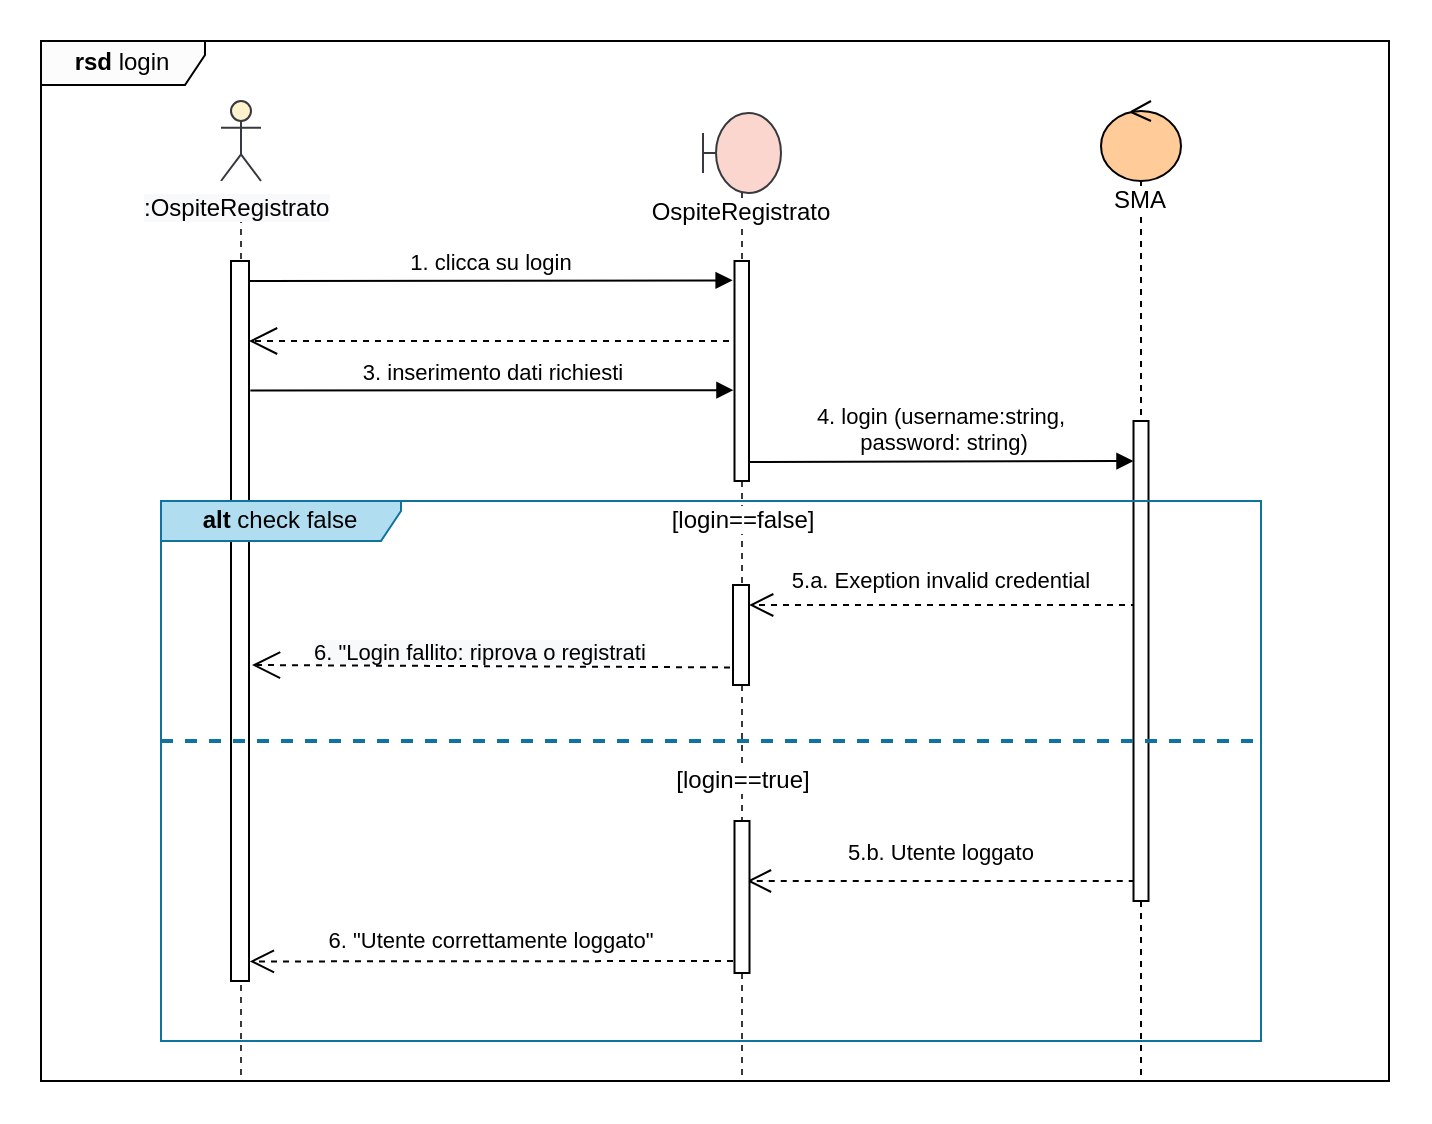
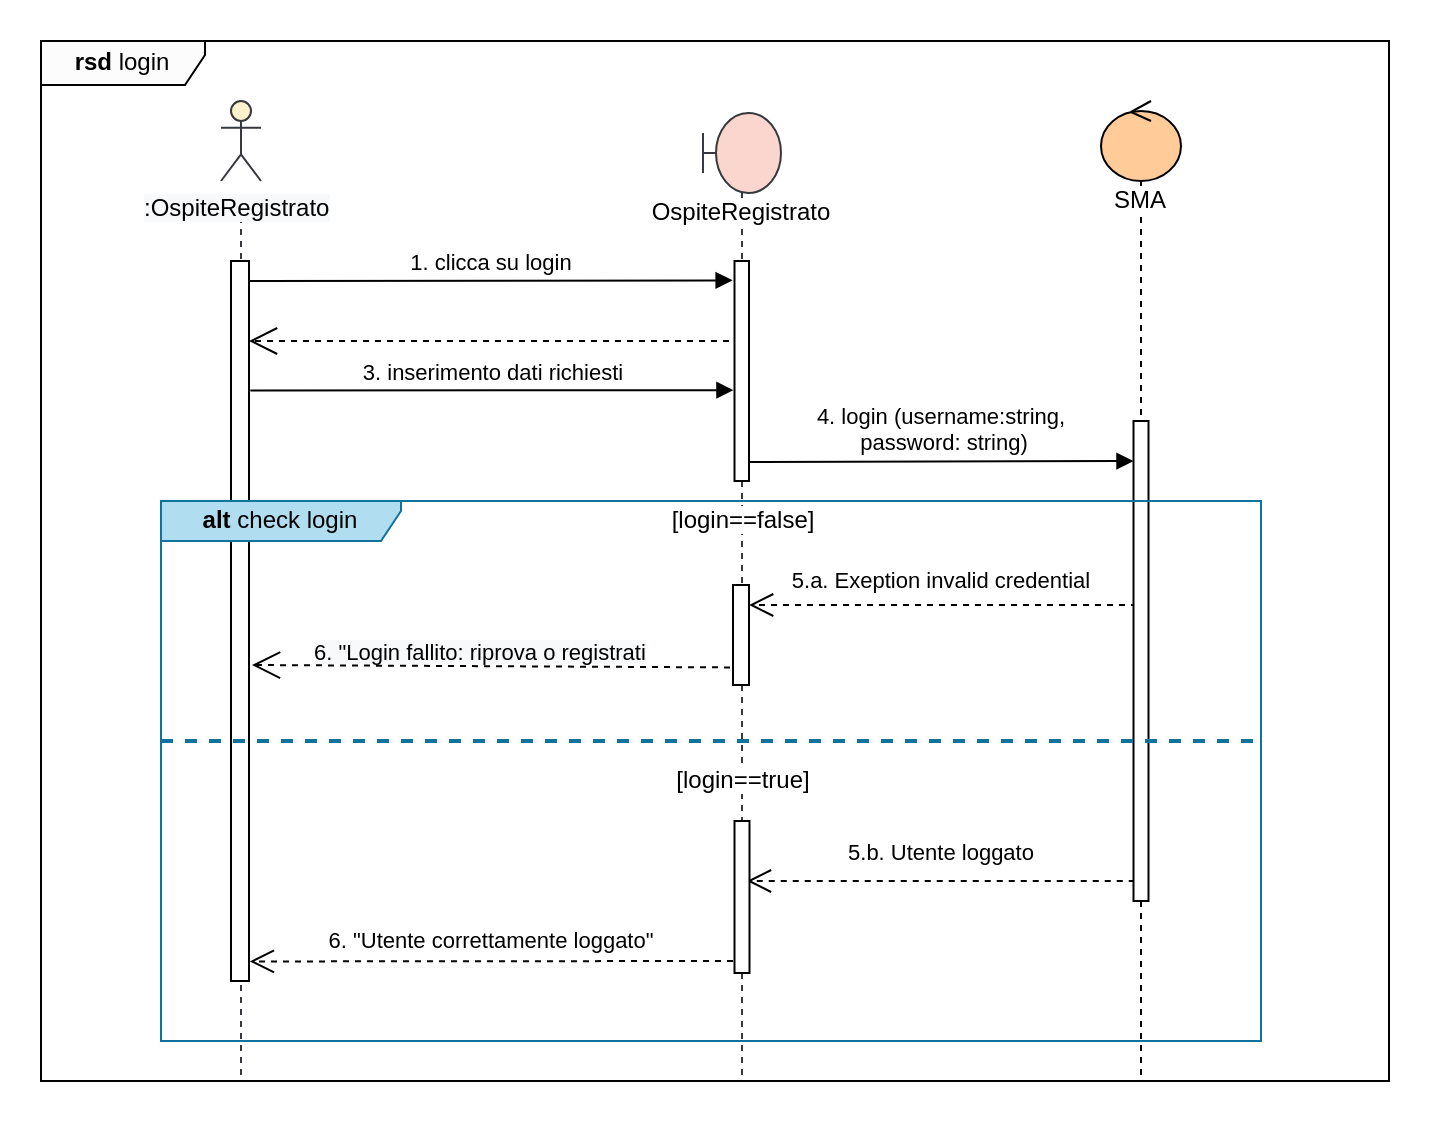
  <mxCell id="0" />
  <mxCell id="1" parent="0" />
  <mxCell id="2" value="&lt;b&gt;rsd &lt;/b&gt;login" style="shape=umlFrame;whiteSpace=wrap;html=1;width=82;height=22;fillColor=#FCFCFC;" parent="1" vertex="1"><mxGeometry x="20" y="20" width="674" height="520" as="geometry" /></mxCell>
  <mxCell id="3" value="" style="endArrow=open;dashed=1;endFill=0;endSize=10;html=1;entryX=1.009;entryY=0.2;entryDx=0;entryDy=0;entryPerimeter=0;" parent="1" edge="1"><mxGeometry width="160" relative="1" as="geometry"><mxPoint x="566.87" y="440" as="sourcePoint" /><mxPoint x="372.96" y="440" as="targetPoint" /></mxGeometry></mxCell>
  <mxCell id="4" value="" style="endArrow=open;dashed=1;endFill=0;endSize=10;html=1;entryX=1.009;entryY=0.2;entryDx=0;entryDy=0;entryPerimeter=0;" parent="1" target="17" edge="1"><mxGeometry width="160" relative="1" as="geometry"><mxPoint x="568" y="302" as="sourcePoint" /><mxPoint x="370" y="302" as="targetPoint" /></mxGeometry></mxCell>
  <mxCell id="5" value="&lt;span style=&quot;background-color: rgb(255 , 255 , 255)&quot;&gt;OspiteRegistrato&lt;/span&gt;" style="shape=umlLifeline;participant=umlBoundary;perimeter=lifelinePerimeter;whiteSpace=wrap;html=1;container=1;collapsible=0;recursiveResize=0;verticalAlign=top;spacingTop=36;outlineConnect=0;strokeColor=#36393d;fillColor=#FAD6CF;" parent="1" vertex="1"><mxGeometry x="351" y="56" width="39" height="484" as="geometry" /></mxCell>
  <mxCell id="6" value="" style="html=1;points=[];perimeter=orthogonalPerimeter;fillColor=#ffffff;" parent="5" vertex="1"><mxGeometry x="15.75" y="354" width="7.5" height="76" as="geometry" /></mxCell>
  <mxCell id="7" value="" style="endArrow=open;dashed=1;endFill=0;endSize=12;html=1;" parent="1" edge="1"><mxGeometry width="160" relative="1" as="geometry"><mxPoint x="364" y="170" as="sourcePoint" /><mxPoint x="124" y="170" as="targetPoint" /></mxGeometry></mxCell>
  <mxCell id="8" value="&lt;font style=&quot;font-size: 11px&quot;&gt;1. clicca su login&lt;/font&gt;" style="html=1;verticalAlign=bottom;startArrow=none;endArrow=block;startSize=8;exitX=0.967;exitY=0.408;exitDx=0;exitDy=0;exitPerimeter=0;startFill=0;entryX=-0.129;entryY=0.088;entryDx=0;entryDy=0;entryPerimeter=0;" parent="1" target="11" edge="1"><mxGeometry relative="1" as="geometry"><mxPoint x="123.67" y="140.04" as="sourcePoint" /><mxPoint x="363" y="140" as="targetPoint" /></mxGeometry></mxCell>
  <mxCell id="9" value="" style="shape=umlLifeline;participant=umlActor;perimeter=lifelinePerimeter;whiteSpace=wrap;html=1;container=1;collapsible=0;recursiveResize=0;verticalAlign=top;spacingTop=36;outlineConnect=0;strokeColor=#36393d;fillColor=#FFF2CC;" parent="1" vertex="1"><mxGeometry x="110" y="50" width="20" height="490" as="geometry" /></mxCell>
  <mxCell id="10" value="" style="html=1;points=[];perimeter=orthogonalPerimeter;" parent="9" vertex="1"><mxGeometry x="5" y="80" width="9" height="360" as="geometry" /></mxCell>
  <mxCell id="11" value="" style="html=1;points=[];perimeter=orthogonalPerimeter;" parent="1" vertex="1"><mxGeometry x="366.75" y="130" width="7.25" height="110" as="geometry" /></mxCell>
  <mxCell id="12" value="&lt;span style=&quot;color: rgb(0 , 0 , 0) ; font-family: &amp;#34;helvetica&amp;#34; ; font-size: 12px ; font-style: normal ; font-weight: 400 ; letter-spacing: normal ; text-align: center ; text-indent: 0px ; text-transform: none ; word-spacing: 0px ; background-color: rgb(248 , 249 , 250) ; display: inline ; float: none&quot;&gt;:OspiteRegistrato&lt;br&gt;&lt;/span&gt;" style="text;whiteSpace=wrap;html=1;fillColor=#ffffff;" parent="1" vertex="1"><mxGeometry x="70" y="90" width="51" height="20" as="geometry" /></mxCell>
  <mxCell id="13" value="&lt;span style=&quot;background-color: rgb(255 , 255 , 255)&quot;&gt;SMA&lt;/span&gt;" style="shape=umlLifeline;participant=umlControl;perimeter=lifelinePerimeter;whiteSpace=wrap;html=1;container=1;collapsible=0;recursiveResize=0;verticalAlign=top;spacingTop=36;outlineConnect=0;fillColor=#FFCC99;" parent="1" vertex="1"><mxGeometry x="550" y="50" width="40" height="490" as="geometry" /></mxCell>
  <mxCell id="14" value="" style="html=1;points=[];perimeter=orthogonalPerimeter;fillColor=#ffffff;" parent="13" vertex="1"><mxGeometry x="16.25" y="160" width="7.5" height="240" as="geometry" /></mxCell>
  <mxCell id="15" value="4. login (username:string,&lt;br&gt;&amp;nbsp;password: string)" style="html=1;verticalAlign=bottom;startArrow=none;endArrow=block;startSize=8;exitX=0.967;exitY=0.408;exitDx=0;exitDy=0;exitPerimeter=0;startFill=0;" parent="1" edge="1"><mxGeometry relative="1" as="geometry"><mxPoint x="374.25" y="230.47" as="sourcePoint" /><mxPoint x="566.25" y="230" as="targetPoint" /></mxGeometry></mxCell>
  <mxCell id="16" value="&lt;font style=&quot;font-size: 11px&quot;&gt;3. inserimento dati richiesti&lt;/font&gt;" style="html=1;verticalAlign=bottom;startArrow=none;endArrow=block;startSize=8;exitX=0.967;exitY=0.408;exitDx=0;exitDy=0;exitPerimeter=0;startFill=0;entryX=-0.071;entryY=0.587;entryDx=0;entryDy=0;entryPerimeter=0;" parent="1" target="11" edge="1"><mxGeometry relative="1" as="geometry"><mxPoint x="124.67" y="194.76" as="sourcePoint" /><mxPoint x="364" y="194.72" as="targetPoint" /></mxGeometry></mxCell>
  <mxCell id="17" value="" style="html=1;points=[];perimeter=orthogonalPerimeter;fillColor=#ffffff;" parent="1" vertex="1"><mxGeometry x="366" y="292" width="8" height="50" as="geometry" /></mxCell>
  <mxCell id="18" value="&lt;span style=&quot;background-color: rgb(255 , 255 , 255)&quot;&gt;&lt;font style=&quot;font-size: 11px&quot;&gt;5.a. Exeption invalid credential&lt;/font&gt;&lt;/span&gt;" style="text;html=1;align=center;verticalAlign=middle;resizable=0;points=[];autosize=1;" parent="1" vertex="1"><mxGeometry x="390" y="280" width="160" height="20" as="geometry" /></mxCell>
  <mxCell id="19" value="" style="endArrow=open;dashed=1;endFill=0;endSize=10;html=1;entryX=1.047;entryY=0.922;entryDx=0;entryDy=0;entryPerimeter=0;" parent="1" edge="1"><mxGeometry width="160" relative="1" as="geometry"><mxPoint x="366" y="480" as="sourcePoint" /><mxPoint x="124.423" y="480.22" as="targetPoint" /></mxGeometry></mxCell>
  <mxCell id="20" value="&lt;font style=&quot;font-size: 11px&quot;&gt;6. &quot;Utente correttamente loggato&quot;&lt;/font&gt;" style="text;html=1;align=center;verticalAlign=middle;resizable=0;points=[];autosize=1;" parent="1" vertex="1"><mxGeometry x="155" y="460" width="180" height="20" as="geometry" /></mxCell>
  <mxCell id="21" value="&lt;span style=&quot;background-color: rgb(255 , 255 , 255)&quot;&gt;[login==true]&lt;/span&gt;" style="text;html=1;align=center;verticalAlign=middle;resizable=0;points=[];autosize=1;" parent="1" vertex="1"><mxGeometry x="330.5" y="380" width="80" height="20" as="geometry" /></mxCell>
  <mxCell id="22" value="&lt;span style=&quot;background-color: rgb(255 , 255 , 255)&quot;&gt;[login==false]&lt;/span&gt;" style="text;html=1;align=center;verticalAlign=middle;resizable=0;points=[];autosize=1;" parent="1" vertex="1"><mxGeometry x="325.5" y="250" width="90" height="20" as="geometry" /></mxCell>
  <mxCell id="23" value="" style="endArrow=open;dashed=1;endFill=0;endSize=12;html=1;" parent="1" edge="1"><mxGeometry width="160" relative="1" as="geometry"><mxPoint x="364.5" y="333.21" as="sourcePoint" /><mxPoint x="125.5" y="332" as="targetPoint" /></mxGeometry></mxCell>
  <mxCell id="24" value="&lt;span style=&quot;color: rgb(0 , 0 , 0) ; font-family: &amp;#34;helvetica&amp;#34; ; font-size: 11px ; font-style: normal ; font-weight: 400 ; letter-spacing: normal ; text-align: center ; text-indent: 0px ; text-transform: none ; word-spacing: 0px ; background-color: rgb(248 , 249 , 250) ; display: inline ; float: none&quot;&gt;6. &quot;Login fallito: riprova o registrati&lt;/span&gt;" style="text;whiteSpace=wrap;html=1;" parent="1" vertex="1"><mxGeometry x="155" y="312" width="180" height="30" as="geometry" /></mxCell>
  <mxCell id="25" value="&lt;font style=&quot;font-size: 11px&quot;&gt;5.b. Utente loggato&lt;/font&gt;" style="text;html=1;align=center;verticalAlign=middle;resizable=0;points=[];autosize=1;" parent="1" vertex="1"><mxGeometry x="414.91" y="416" width="110" height="20" as="geometry" /></mxCell>
  <mxCell id="26" value="" style="endArrow=none;dashed=1;html=1;strokeWidth=2;strokeColor=#10739E;" parent="1" edge="1"><mxGeometry width="50" height="50" relative="1" as="geometry"><mxPoint x="80" y="370" as="sourcePoint" /><mxPoint x="630" y="370" as="targetPoint" /></mxGeometry></mxCell>
- <mxCell id="27" value="&lt;b&gt;alt &lt;/b&gt;check false" style="shape=umlFrame;whiteSpace=wrap;html=1;width=120;height=20;fillColor=#b1ddf0;strokeColor=#10739e;" parent="1" vertex="1"><mxGeometry x="80" y="250" width="550" height="270" as="geometry" /></mxCell>
+ <mxCell id="27" value="&lt;b&gt;alt &lt;/b&gt;check login" style="shape=umlFrame;whiteSpace=wrap;html=1;width=120;height=20;fillColor=#b1ddf0;strokeColor=#10739e;" parent="1" vertex="1"><mxGeometry x="80" y="250" width="550" height="270" as="geometry" /></mxCell>
